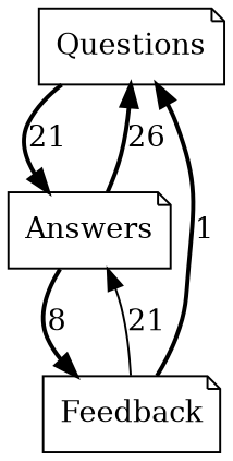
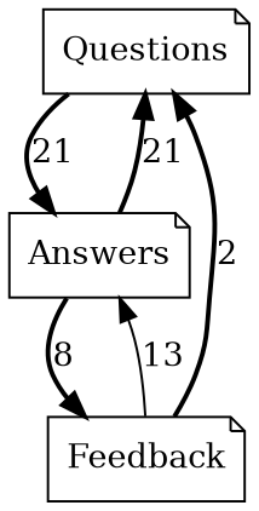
  digraph {
    node [group=a shape=note]
    edge [style=bold]
    Questions
    Answers
    Feedback
    Questions -> Answers [label=21]
    Questions -> Answers [style=invis]
-   Answers -> Questions [label=26]
+   Answers -> Questions [label=21]
    Answers -> Feedback [label=8]
    Answers -> Feedback [style=invis]
-   Feedback -> Questions [label=1]
-   Feedback -> Answers [label=21 style=solid]
+   Feedback -> Questions [label=2]
+   Feedback -> Answers [label=13 style=solid]
  }
